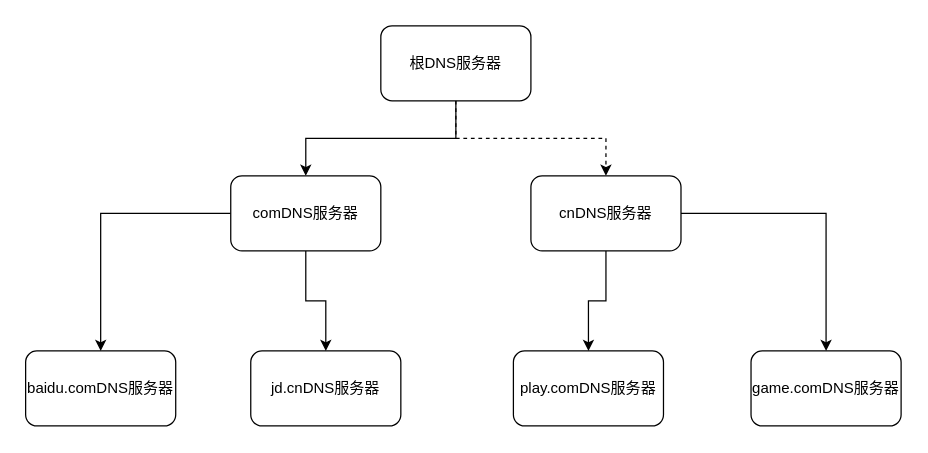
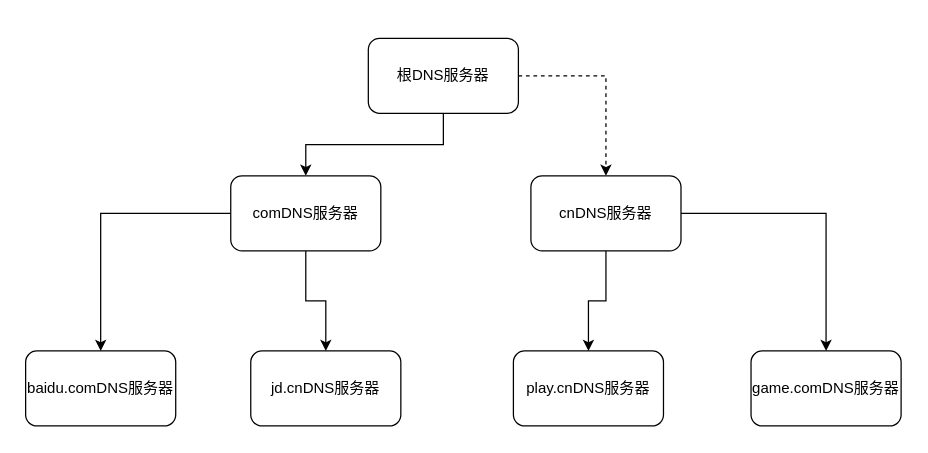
  <mxCell id="0" />
  <mxCell id="1" parent="0" />
  <mxCell id="2" style="edgeStyle=orthogonalEdgeStyle;rounded=0;orthogonalLoop=1;jettySize=auto;html=1;" edge="1" parent="1" source="4" target="7"><mxGeometry relative="1" as="geometry" /></mxCell>
  <mxCell id="3" style="edgeStyle=orthogonalEdgeStyle;rounded=0;orthogonalLoop=1;jettySize=auto;html=1;dashed=1;" edge="1" parent="1" source="4" target="10"><mxGeometry relative="1" as="geometry" /></mxCell>
- <mxCell id="4" value="根DNS服务器" style="rounded=1;whiteSpace=wrap;html=1;" vertex="1" parent="1"><mxGeometry x="304" y="20" width="120" height="60" as="geometry" /></mxCell>
+ <mxCell id="4" value="根DNS服务器" style="rounded=1;whiteSpace=wrap;html=1;" vertex="1" parent="1"><mxGeometry x="294" y="30" width="120" height="60" as="geometry" /></mxCell>
  <mxCell id="5" style="edgeStyle=orthogonalEdgeStyle;rounded=0;orthogonalLoop=1;jettySize=auto;html=1;" edge="1" parent="1" source="7" target="11"><mxGeometry relative="1" as="geometry" /></mxCell>
  <mxCell id="6" style="edgeStyle=orthogonalEdgeStyle;rounded=0;orthogonalLoop=1;jettySize=auto;html=1;entryX=0.5;entryY=0;entryDx=0;entryDy=0;" edge="1" parent="1" source="7" target="12"><mxGeometry relative="1" as="geometry" /></mxCell>
  <mxCell id="7" value="comDNS服务器" style="rounded=1;whiteSpace=wrap;html=1;" vertex="1" parent="1"><mxGeometry x="184" y="140" width="120" height="60" as="geometry" /></mxCell>
  <mxCell id="8" style="edgeStyle=orthogonalEdgeStyle;rounded=0;orthogonalLoop=1;jettySize=auto;html=1;entryX=0.5;entryY=0;entryDx=0;entryDy=0;" edge="1" parent="1" source="10" target="13"><mxGeometry relative="1" as="geometry" /></mxCell>
  <mxCell id="9" style="edgeStyle=orthogonalEdgeStyle;rounded=0;orthogonalLoop=1;jettySize=auto;html=1;" edge="1" parent="1" source="10" target="14"><mxGeometry relative="1" as="geometry" /></mxCell>
  <mxCell id="10" value="cnDNS服务器" style="rounded=1;whiteSpace=wrap;html=1;" vertex="1" parent="1"><mxGeometry x="424" y="140" width="120" height="60" as="geometry" /></mxCell>
  <mxCell id="11" value="baidu.comDNS服务器" style="rounded=1;whiteSpace=wrap;html=1;" vertex="1" parent="1"><mxGeometry x="20" y="280" width="120" height="60" as="geometry" /></mxCell>
  <mxCell id="12" value="jd.cnDNS服务器" style="rounded=1;whiteSpace=wrap;html=1;" vertex="1" parent="1"><mxGeometry x="200" y="280" width="120" height="60" as="geometry" /></mxCell>
- <mxCell id="13" value="play.comDNS服务器" style="rounded=1;whiteSpace=wrap;html=1;" vertex="1" parent="1"><mxGeometry x="410" y="280" width="120" height="60" as="geometry" /></mxCell>
+ <mxCell id="13" value="play.cnDNS服务器" style="rounded=1;whiteSpace=wrap;html=1;" vertex="1" parent="1"><mxGeometry x="410" y="280" width="120" height="60" as="geometry" /></mxCell>
  <mxCell id="14" value="game.comDNS服务器" style="rounded=1;whiteSpace=wrap;html=1;" vertex="1" parent="1"><mxGeometry x="600" y="280" width="120" height="60" as="geometry" /></mxCell>
